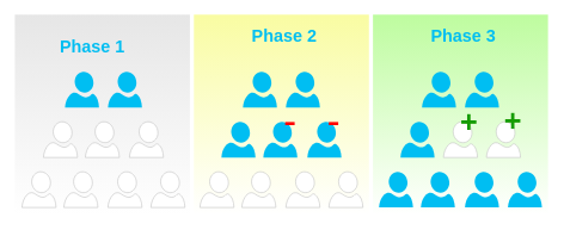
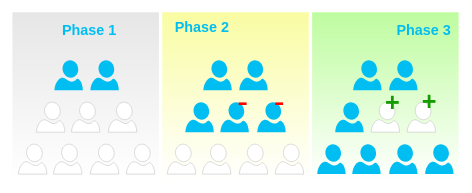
  <mxCell id="0" />
  <mxCell id="1" parent="0" />
  <mxCell id="2" value="" style="rounded=0;whiteSpace=wrap;html=1;fillColor=#ffffff;strokeColor=none;gradientColor=#E6E6E6;gradientDirection=north;" vertex="1" parent="1"><mxGeometry x="20" y="20" width="244.42" height="280" as="geometry" /></mxCell>
  <mxCell id="3" value="" style="verticalLabelPosition=bottom;html=1;verticalAlign=top;align=center;strokeColor=none;fillColor=#00BEF2;shape=mxgraph.azure.user;rounded=0;" vertex="1" parent="1"><mxGeometry x="150" y="100" width="47.5" height="50" as="geometry" /></mxCell>
  <mxCell id="4" value="" style="rounded=0;whiteSpace=wrap;html=1;fillColor=#ffffff;strokeColor=none;gradientColor=#F9FCA2;gradientDirection=north;" vertex="1" parent="1"><mxGeometry x="270" y="20" width="244.42" height="280" as="geometry" /></mxCell>
  <mxCell id="5" value="" style="rounded=0;whiteSpace=wrap;html=1;fillColor=#ffffff;strokeColor=none;gradientColor=#BEFC9F;gradientDirection=north;" vertex="1" parent="1"><mxGeometry x="520" y="20" width="244.42" height="280" as="geometry" /></mxCell>
  <mxCell id="6" value="" style="verticalLabelPosition=bottom;html=1;verticalAlign=top;align=center;strokeColor=none;fillColor=#00BEF2;shape=mxgraph.azure.user;rounded=0;" vertex="1" parent="1"><mxGeometry x="90" y="100" width="47.5" height="50" as="geometry" /></mxCell>
  <mxCell id="7" value="" style="verticalLabelPosition=bottom;html=1;verticalAlign=top;align=center;shape=mxgraph.azure.user;rounded=0;strokeColor=#C4C4C4;" vertex="1" parent="1"><mxGeometry x="118.46" y="170" width="47.5" height="50" as="geometry" /></mxCell>
  <mxCell id="8" value="" style="verticalLabelPosition=bottom;html=1;verticalAlign=top;align=center;shape=mxgraph.azure.user;rounded=0;strokeColor=#C4C4C4;" vertex="1" parent="1"><mxGeometry x="60" y="170" width="47.5" height="50" as="geometry" /></mxCell>
  <mxCell id="9" value="" style="verticalLabelPosition=bottom;html=1;verticalAlign=top;align=center;shape=mxgraph.azure.user;rounded=0;strokeColor=#C4C4C4;" vertex="1" parent="1"><mxGeometry x="180" y="170" width="47.5" height="50" as="geometry" /></mxCell>
  <mxCell id="10" value="" style="verticalLabelPosition=bottom;html=1;verticalAlign=top;align=center;shape=mxgraph.azure.user;rounded=0;strokeColor=#C4C4C4;" vertex="1" parent="1"><mxGeometry x="88.46" y="240" width="47.5" height="50" as="geometry" /></mxCell>
  <mxCell id="11" value="" style="verticalLabelPosition=bottom;html=1;verticalAlign=top;align=center;shape=mxgraph.azure.user;rounded=0;strokeColor=#C4C4C4;" vertex="1" parent="1"><mxGeometry x="30" y="240" width="47.5" height="50" as="geometry" /></mxCell>
  <mxCell id="12" value="" style="verticalLabelPosition=bottom;html=1;verticalAlign=top;align=center;shape=mxgraph.azure.user;rounded=0;strokeColor=#C4C4C4;" vertex="1" parent="1"><mxGeometry x="150" y="240" width="47.5" height="50" as="geometry" /></mxCell>
  <mxCell id="13" value="" style="verticalLabelPosition=bottom;html=1;verticalAlign=top;align=center;shape=mxgraph.azure.user;rounded=0;strokeColor=#C4C4C4;" vertex="1" parent="1"><mxGeometry x="210" y="240" width="47.5" height="50" as="geometry" /></mxCell>
  <mxCell id="14" value="" style="verticalLabelPosition=bottom;html=1;verticalAlign=top;align=center;strokeColor=none;fillColor=#00BEF2;shape=mxgraph.azure.user;rounded=0;" vertex="1" parent="1"><mxGeometry x="398.46" y="100" width="47.5" height="50" as="geometry" /></mxCell>
  <mxCell id="15" value="" style="verticalLabelPosition=bottom;html=1;verticalAlign=top;align=center;strokeColor=none;fillColor=#00BEF2;shape=mxgraph.azure.user;rounded=0;" vertex="1" parent="1"><mxGeometry x="338.46" y="100" width="47.5" height="50" as="geometry" /></mxCell>
  <mxCell id="16" value="" style="verticalLabelPosition=bottom;html=1;verticalAlign=top;align=center;shape=mxgraph.azure.user;rounded=0;strokeColor=none;fillColor=#00BEF2;" vertex="1" parent="1"><mxGeometry x="366.92" y="170" width="47.5" height="50" as="geometry" /></mxCell>
  <mxCell id="17" value="" style="verticalLabelPosition=bottom;html=1;verticalAlign=top;align=center;shape=mxgraph.azure.user;rounded=0;strokeColor=none;fillColor=#00BEF2;" vertex="1" parent="1"><mxGeometry x="308.46" y="170" width="47.5" height="50" as="geometry" /></mxCell>
  <mxCell id="18" value="" style="verticalLabelPosition=bottom;html=1;verticalAlign=top;align=center;shape=mxgraph.azure.user;rounded=0;strokeColor=none;fillColor=#00BEF2;" vertex="1" parent="1"><mxGeometry x="428.46" y="170" width="47.5" height="50" as="geometry" /></mxCell>
  <mxCell id="19" value="" style="verticalLabelPosition=bottom;html=1;verticalAlign=top;align=center;shape=mxgraph.azure.user;rounded=0;strokeColor=#C4C4C4;" vertex="1" parent="1"><mxGeometry x="336.92" y="240" width="47.5" height="50" as="geometry" /></mxCell>
  <mxCell id="20" value="" style="verticalLabelPosition=bottom;html=1;verticalAlign=top;align=center;shape=mxgraph.azure.user;rounded=0;strokeColor=#C4C4C4;" vertex="1" parent="1"><mxGeometry x="278.46" y="240" width="47.5" height="50" as="geometry" /></mxCell>
  <mxCell id="21" value="" style="verticalLabelPosition=bottom;html=1;verticalAlign=top;align=center;shape=mxgraph.azure.user;rounded=0;strokeColor=#C4C4C4;" vertex="1" parent="1"><mxGeometry x="398.46" y="240" width="47.5" height="50" as="geometry" /></mxCell>
  <mxCell id="22" value="" style="verticalLabelPosition=bottom;html=1;verticalAlign=top;align=center;shape=mxgraph.azure.user;rounded=0;strokeColor=#C4C4C4;" vertex="1" parent="1"><mxGeometry x="458.46" y="240" width="47.5" height="50" as="geometry" /></mxCell>
  <mxCell id="23" value="" style="verticalLabelPosition=bottom;html=1;verticalAlign=top;align=center;strokeColor=none;fillColor=#00BEF2;shape=mxgraph.azure.user;rounded=0;" vertex="1" parent="1"><mxGeometry x="648.46" y="100" width="47.5" height="50" as="geometry" /></mxCell>
  <mxCell id="24" value="" style="verticalLabelPosition=bottom;html=1;verticalAlign=top;align=center;strokeColor=none;fillColor=#00BEF2;shape=mxgraph.azure.user;rounded=0;" vertex="1" parent="1"><mxGeometry x="588.46" y="100" width="47.5" height="50" as="geometry" /></mxCell>
  <mxCell id="25" value="" style="verticalLabelPosition=bottom;html=1;verticalAlign=top;align=center;shape=mxgraph.azure.user;rounded=0;strokeColor=none;fillColor=#00BEF2;" vertex="1" parent="1"><mxGeometry x="558.46" y="170" width="47.5" height="50" as="geometry" /></mxCell>
  <mxCell id="26" value="" style="verticalLabelPosition=bottom;html=1;verticalAlign=top;align=center;shape=mxgraph.azure.user;rounded=0;strokeColor=none;fillColor=#00BEF2;" vertex="1" parent="1"><mxGeometry x="586.92" y="240" width="47.5" height="50" as="geometry" /></mxCell>
  <mxCell id="27" value="" style="verticalLabelPosition=bottom;html=1;verticalAlign=top;align=center;shape=mxgraph.azure.user;rounded=0;strokeColor=none;fillColor=#00BEF2;" vertex="1" parent="1"><mxGeometry x="528.46" y="240" width="47.5" height="50" as="geometry" /></mxCell>
  <mxCell id="28" value="" style="verticalLabelPosition=bottom;html=1;verticalAlign=top;align=center;shape=mxgraph.azure.user;rounded=0;strokeColor=none;fillColor=#00BEF2;" vertex="1" parent="1"><mxGeometry x="648.46" y="240" width="47.5" height="50" as="geometry" /></mxCell>
  <mxCell id="29" value="" style="verticalLabelPosition=bottom;html=1;verticalAlign=top;align=center;shape=mxgraph.azure.user;rounded=0;strokeColor=none;fillColor=#00BEF2;" vertex="1" parent="1"><mxGeometry x="708.46" y="240" width="47.5" height="50" as="geometry" /></mxCell>
- <mxCell id="30" value="Phase 1" style="text;strokeColor=none;fillColor=none;html=1;fontSize=24;fontStyle=1;verticalAlign=middle;align=center;rounded=0;fontColor=#00BEF2;" vertex="1" parent="1"><mxGeometry x="77.5" y="45" width="100" height="40" as="geometry" /></mxCell>
- <mxCell id="31" value="Phase 2" style="text;strokeColor=none;fillColor=none;html=1;fontSize=24;fontStyle=1;verticalAlign=middle;align=center;rounded=0;fontColor=#00BEF2;" vertex="1" parent="1"><mxGeometry x="345.96" y="30" width="100" height="40" as="geometry" /></mxCell>
- <mxCell id="32" value="Phase 3" style="text;strokeColor=none;fillColor=none;html=1;fontSize=24;fontStyle=1;verticalAlign=middle;align=center;rounded=0;fontColor=#00BEF2;" vertex="1" parent="1"><mxGeometry x="595.96" y="30" width="100" height="40" as="geometry" /></mxCell>
+ <mxCell id="30" value="Phase 1" style="text;strokeColor=none;fillColor=none;html=1;fontSize=24;fontStyle=1;verticalAlign=middle;align=center;rounded=0;fontColor=#00BEF2;" vertex="1" parent="1"><mxGeometry x="97.5" y="30" width="100" height="40" as="geometry" /></mxCell>
+ <mxCell id="31" value="Phase 2" style="text;strokeColor=none;fillColor=none;html=1;fontSize=24;fontStyle=1;verticalAlign=middle;align=center;rounded=0;fontColor=#00BEF2;" vertex="1" parent="1"><mxGeometry x="285.96" y="25" width="100" height="40" as="geometry" /></mxCell>
+ <mxCell id="32" value="Phase 3" style="text;strokeColor=none;fillColor=none;html=1;fontSize=24;fontStyle=1;verticalAlign=middle;align=center;rounded=0;fontColor=#00BEF2;" vertex="1" parent="1"><mxGeometry x="655.96" y="30" width="100" height="40" as="geometry" /></mxCell>
  <mxCell id="33" value="-" style="text;strokeColor=none;fillColor=none;html=1;fontSize=54;fontStyle=0;verticalAlign=middle;align=center;rounded=0;fontColor=#FF0000;" vertex="1" parent="1"><mxGeometry x="454.96" y="160" width="21" height="20" as="geometry" /></mxCell>
  <mxCell id="34" value="-" style="text;strokeColor=none;fillColor=none;html=1;fontSize=54;fontStyle=0;verticalAlign=middle;align=center;rounded=0;fontColor=#FF0000;" vertex="1" parent="1"><mxGeometry x="393.42" y="160" width="21" height="20" as="geometry" /></mxCell>
  <mxCell id="35" value="" style="verticalLabelPosition=bottom;html=1;verticalAlign=top;align=center;shape=mxgraph.azure.user;rounded=0;strokeColor=#C4C4C4;" vertex="1" parent="1"><mxGeometry x="618.46" y="170" width="47.5" height="50" as="geometry" /></mxCell>
  <mxCell id="36" value="" style="verticalLabelPosition=bottom;html=1;verticalAlign=top;align=center;shape=mxgraph.azure.user;rounded=0;strokeColor=#C4C4C4;" vertex="1" parent="1"><mxGeometry x="678.46" y="170" width="47.5" height="50" as="geometry" /></mxCell>
  <mxCell id="37" value="+" style="text;strokeColor=none;fillColor=none;html=1;fontSize=42;fontStyle=1;verticalAlign=middle;align=center;rounded=0;fontColor=#169C02;" vertex="1" parent="1"><mxGeometry x="643.42" y="161" width="21" height="20" as="geometry" /></mxCell>
  <mxCell id="38" value="+" style="text;strokeColor=none;fillColor=none;html=1;fontSize=42;fontStyle=1;verticalAlign=middle;align=center;rounded=0;fontColor=#169C02;" vertex="1" parent="1"><mxGeometry x="704.96" y="160" width="21" height="20" as="geometry" /></mxCell>
